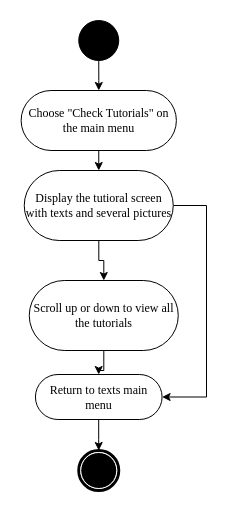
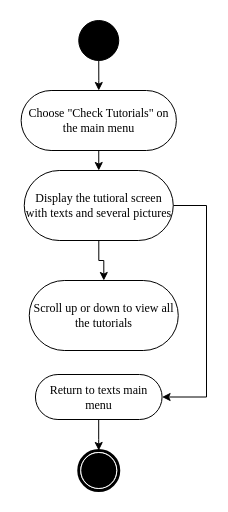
  <mxCell id="0" />
  <mxCell id="1" parent="0" />
  <mxCell id="2" value="" style="edgeStyle=orthogonalEdgeStyle;rounded=0;orthogonalLoop=1;jettySize=auto;html=1;" parent="1" source="4" target="13" edge="1"><mxGeometry relative="1" as="geometry" /></mxCell>
  <mxCell id="3" value="" style="edgeStyle=orthogonalEdgeStyle;rounded=0;orthogonalLoop=1;jettySize=auto;html=1;entryX=1;entryY=0.5;entryDx=0;entryDy=0;" parent="1" source="4" target="8" edge="1"><mxGeometry relative="1" as="geometry"><mxPoint x="276" y="200" as="targetPoint" /><Array as="points"><mxPoint x="206" y="205" /><mxPoint x="206" y="397" /></Array></mxGeometry></mxCell>
  <mxCell id="4" value="Display the tutioral screen with texts and several pictures" style="rounded=1;whiteSpace=wrap;html=1;shadow=0;comic=0;labelBackgroundColor=none;strokeWidth=1;fontFamily=Verdana;fontSize=12;align=center;arcSize=50;" parent="1" vertex="1"><mxGeometry x="23.75" y="170" width="149" height="70" as="geometry" /></mxCell>
  <mxCell id="5" value="" style="edgeStyle=orthogonalEdgeStyle;rounded=0;orthogonalLoop=1;jettySize=auto;html=1;entryX=0.5;entryY=0;entryDx=0;entryDy=0;" parent="1" source="6" target="11" edge="1"><mxGeometry relative="1" as="geometry"><mxPoint x="98.25" y="90" as="targetPoint" /></mxGeometry></mxCell>
  <mxCell id="6" value="" style="ellipse;whiteSpace=wrap;html=1;rounded=0;shadow=0;comic=0;labelBackgroundColor=none;strokeWidth=1;fillColor=#000000;fontFamily=Verdana;fontSize=12;align=center;" parent="1" vertex="1"><mxGeometry x="78.25" y="20" width="40" height="40" as="geometry" /></mxCell>
  <mxCell id="7" value="" style="edgeStyle=orthogonalEdgeStyle;rounded=0;orthogonalLoop=1;jettySize=auto;html=1;" parent="1" source="8" target="9" edge="1"><mxGeometry relative="1" as="geometry" /></mxCell>
  <mxCell id="8" value="Return to texts main menu" style="rounded=1;whiteSpace=wrap;html=1;shadow=0;comic=0;labelBackgroundColor=none;strokeWidth=1;fontFamily=Verdana;fontSize=12;align=center;arcSize=50;" parent="1" vertex="1"><mxGeometry x="34.94" y="374" width="126.63" height="45" as="geometry" /></mxCell>
  <mxCell id="9" value="" style="shape=mxgraph.bpmn.shape;html=1;verticalLabelPosition=bottom;labelBackgroundColor=#ffffff;verticalAlign=top;perimeter=ellipsePerimeter;outline=end;symbol=terminate;rounded=0;shadow=0;comic=0;strokeWidth=1;fontFamily=Verdana;fontSize=12;align=center;" parent="1" vertex="1"><mxGeometry x="78.26" y="450" width="40" height="40" as="geometry" /></mxCell>
  <mxCell id="10" value="" style="edgeStyle=orthogonalEdgeStyle;rounded=0;orthogonalLoop=1;jettySize=auto;html=1;" parent="1" source="11" target="4" edge="1"><mxGeometry relative="1" as="geometry"><Array as="points"><mxPoint x="97" y="150" /><mxPoint x="97" y="150" /></Array></mxGeometry></mxCell>
  <mxCell id="11" value="Choose &quot;Check Tutorials&quot; on the main menu" style="rounded=1;whiteSpace=wrap;html=1;shadow=0;comic=0;labelBackgroundColor=none;strokeWidth=1;fontFamily=Verdana;fontSize=12;align=center;arcSize=50;" parent="1" vertex="1"><mxGeometry x="20.63" y="90" width="155.25" height="60" as="geometry" /></mxCell>
- <mxCell id="12" value="" style="edgeStyle=orthogonalEdgeStyle;rounded=0;orthogonalLoop=1;jettySize=auto;html=1;" parent="1" source="13" target="8" edge="1"><mxGeometry relative="1" as="geometry" /></mxCell>
  <mxCell id="13" value="Scroll up or down to view all the tutorials" style="rounded=1;whiteSpace=wrap;html=1;shadow=0;comic=0;labelBackgroundColor=none;strokeWidth=1;fontFamily=Verdana;fontSize=12;align=center;arcSize=50;" parent="1" vertex="1"><mxGeometry x="28.76" y="280" width="149" height="70" as="geometry" /></mxCell>
